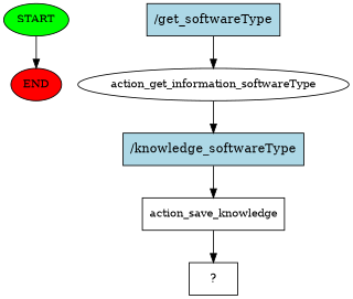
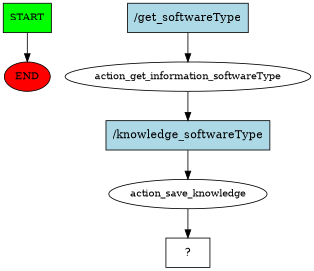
  digraph {
    node [fontsize=12 style=filled]
-   n1 [fillcolor=green label=START]
+   n1 [fillcolor=green label=START shape=box]
    n2 [fillcolor=red label=END]
    n3 [fillcolor=lightblue label="/get_softwareType" shape=rect fontsize=""]
    n4 [label=action_get_information_softwareType style=""]
    n5 [fillcolor=lightblue label="/knowledge_softwareType" shape=rect fontsize=""]
-   n6 [label=action_save_knowledge shape=box style=""]
+   n6 [label=action_save_knowledge style=""]
    n7 [label="  ?  " shape=rect fontsize="" style=""]
    n1 -> n2
    n3 -> n4
    n4 -> n5
    n5 -> n6
    n6 -> n7
  }
